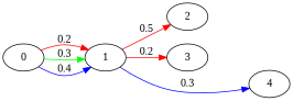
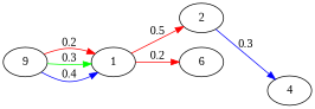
  digraph {
    fontname="Liberation Serif"
    rankdir=LR
    node [fontname="Liberation Serif"]
    edge [color=red fontname="Liberation Serif"]
-   0
+   0 [label=9]
    1
    2
-   3
+   3 [label=6]
    4
    0 -> 1 [label=0.2]
    0 -> 1 [color=green label=0.3]
    0 -> 1 [color=blue label=0.4]
    1 -> 2 [label=0.5]
    1 -> 3 [label=0.2]
-   1 -> 4 [color=blue label=0.3]
+   2 -> 4 [color=blue label=0.3]
  }
